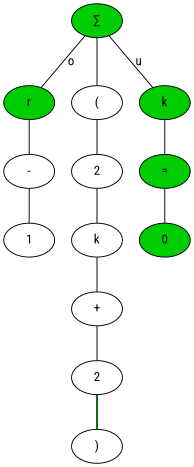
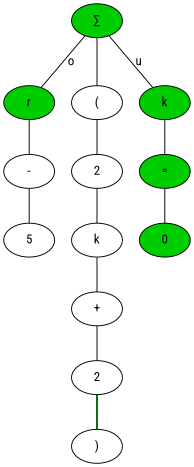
  strict graph {
    rankdir=TB
    fontname="Roboto Condensed"
    node [fontname="Roboto Condensed"]
    edge [fontname="Roboto Condensed"]
    n1 [fillcolor=green3 label="∑" style=filled]
    r [fillcolor=green3 style=filled]
    n3 [label="("]
    n4 [fillcolor=green3 label=k style=filled]
    n5 [label="-"]
-   1
+   1 [label=5]
    n7 [label=2]
    n8 [label=")"]
    n9 [label=k]
    n10 [label=2]
    n11 [label="+"]
    n12 [fillcolor=green3 label="=" style=filled]
    0 [fillcolor=green3 style=filled]
    n1 -- r [label=o]
    n1 -- n3
    n1 -- n4 [label=u]
    r -- n5
    n3 -- n7
    n4 -- n12
    n5 -- 1
    n7 -- n9
    n9 -- n11
    n10 -- n8 [color=darkgreen style=bold]
    n11 -- n10
    n12 -- 0
  }
